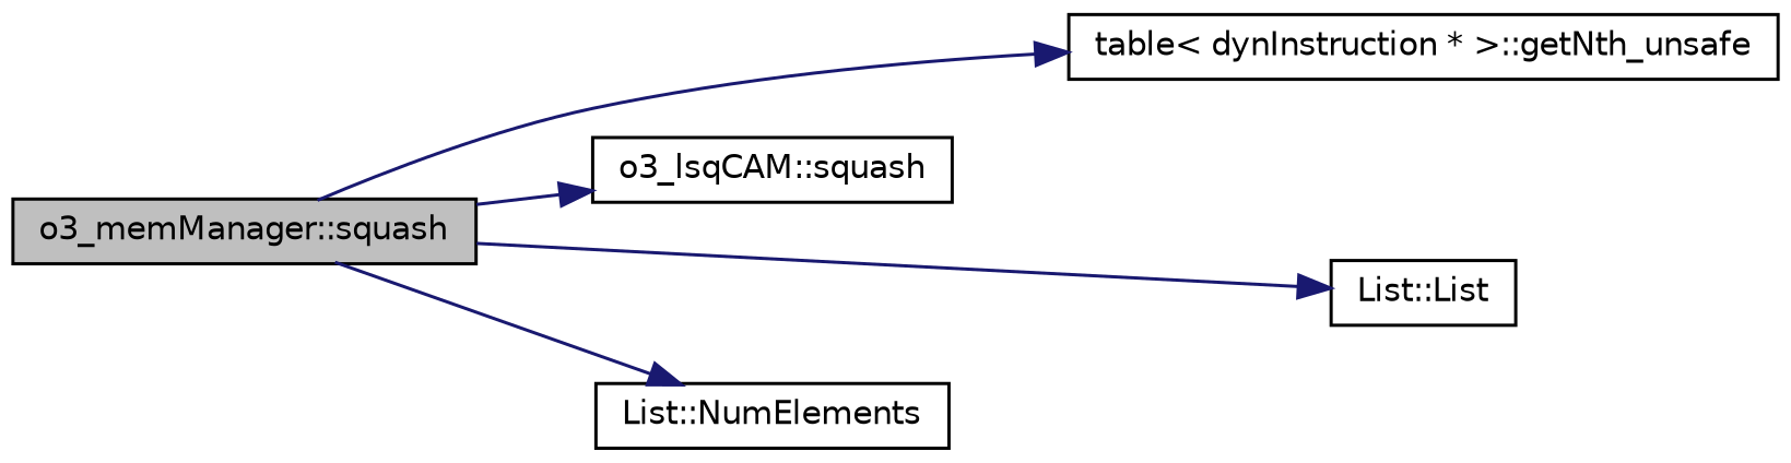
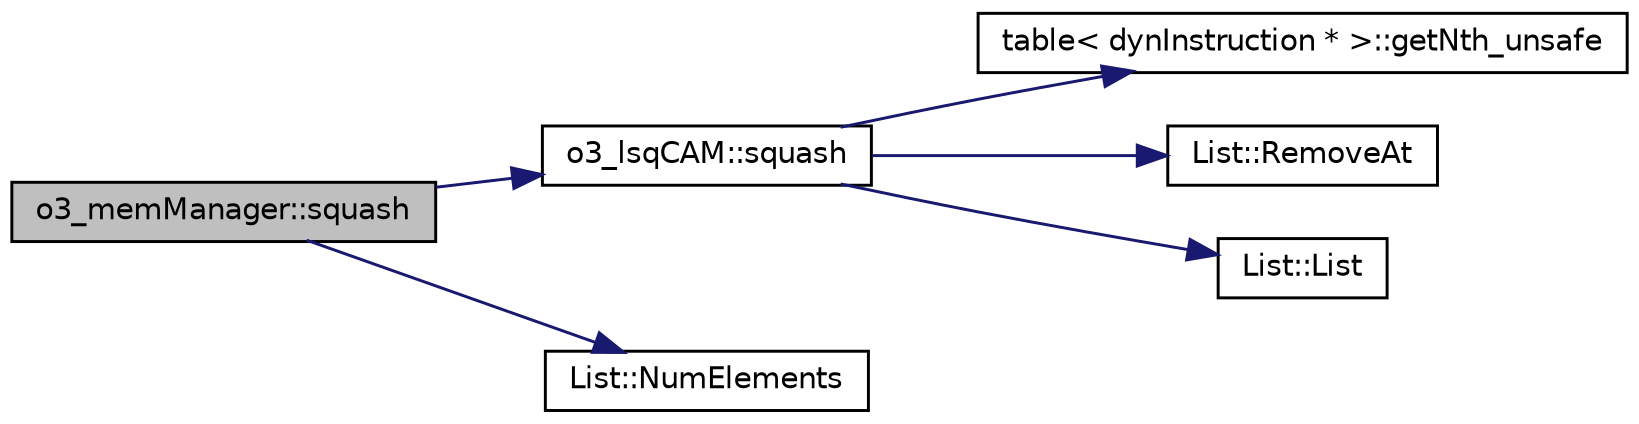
  digraph {
    rankdir=LR
    node [color=black fillcolor=white fontname=Helvetica fontsize=10 shape=record style=filled]
    edge [color=midnightblue fontname=Helvetica fontsize=10 labelfontname=Helvetica labelfontsize=10 style=solid]
    n1 [fillcolor=grey75 fontcolor=black height=0.2 label="o3_memManager::squash" width=0.4]
    n2 [height=0.2 label="o3_lsqCAM::squash" width=0.4]
    n3 [height=0.2 label="List::NumElements" width=0.4]
    n4 [height=0.2 label="table\< dynInstruction * \>::getNth_unsafe" width=0.4]
    n5 [height=0.2 label="List::List" width=0.4]
+   n6 [height=0.2 label="List::RemoveAt" width=0.4]
    n1 -> n2
    n1 -> n3
-   n1 -> n4
-   n1 -> n5
+   n2 -> n4
+   n2 -> n5
+   n2 -> n6
  }
